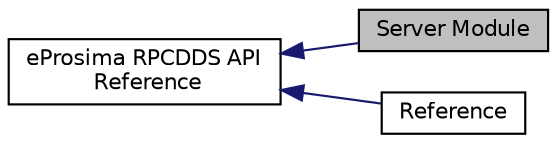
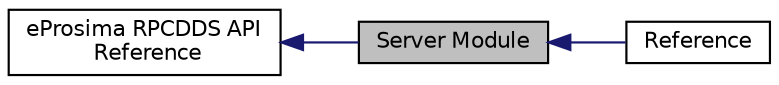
  digraph {
    rankdir=LR
    node [color=black fillcolor=white fontname=Helvetica fontsize=10 shape=record style=filled]
    edge [color=midnightblue dir=back fontname=Helvetica fontsize=10 labelfontname=Helvetica labelfontsize=10 shape=plaintext style=solid]
    n1 [height=0.2 label="eProsima RPCDDS API\l Reference" width=0.4]
    n2 [fillcolor=grey75 fontcolor=black height=0.2 label="Server Module" width=0.4]
    n3 [height=0.2 label=Reference width=0.4]
    n1 -> n2
-   n1 -> n3
+   n2 -> n3
  }
